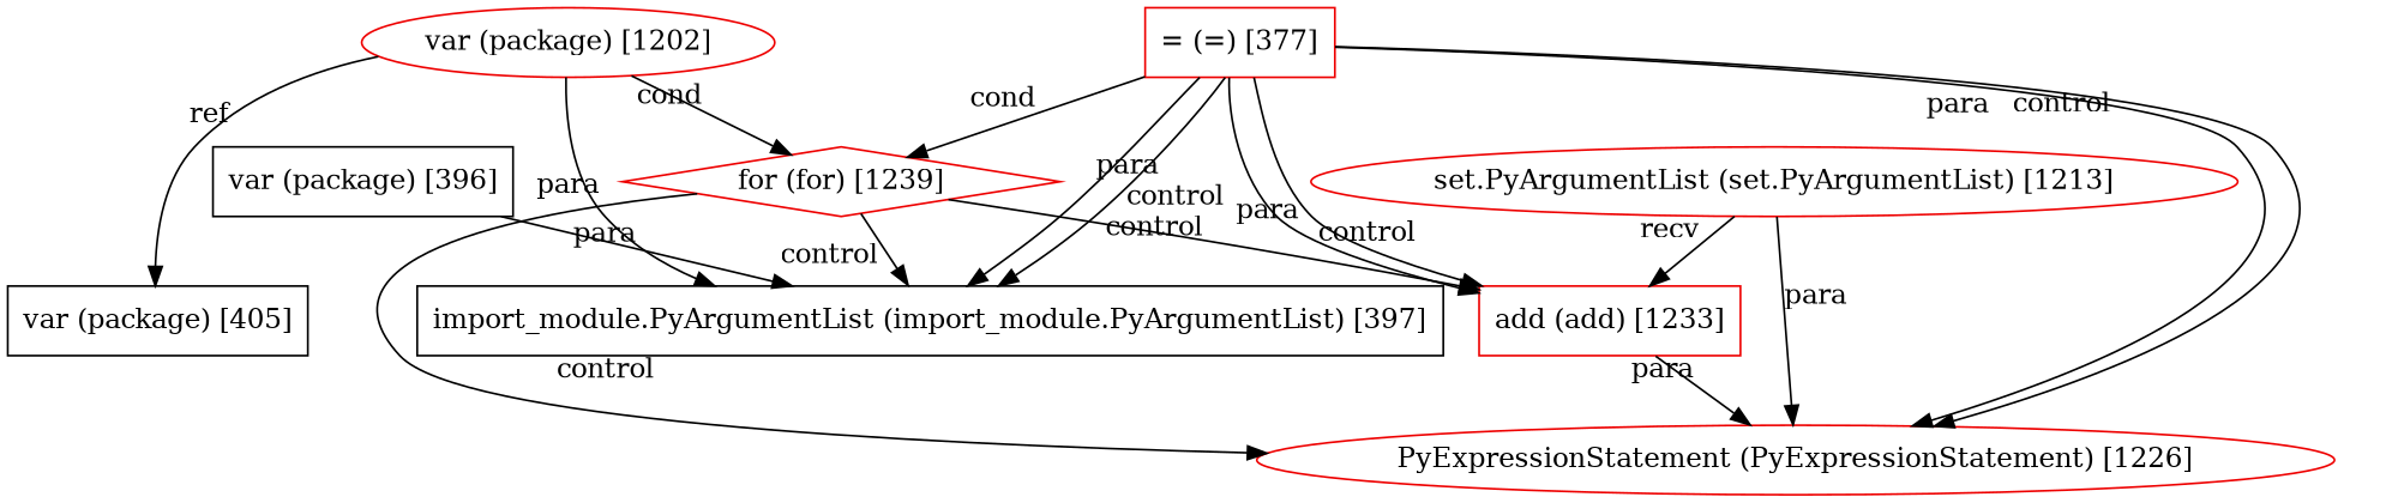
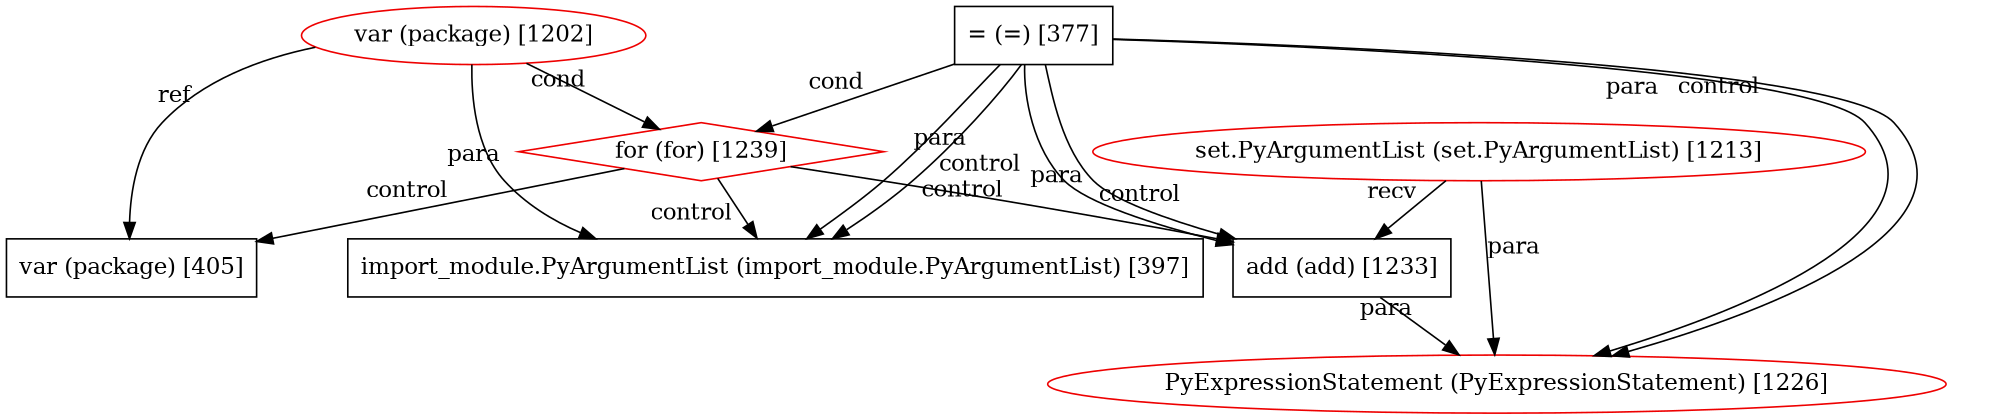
  digraph {
    node [color=red2 kind=null shape=null]
    edge [from_closure=true xlabel=para]
-   n1 [kind="func-call" label="add (add) [1233]" shape=box]
+   n1 [color=null kind="func-call" label="add (add) [1233]" shape=box]
    n2 [label="PyExpressionStatement (PyExpressionStatement) [1226]" shape=ellipse]
    n3 [label="for (for) [1239]" shape=diamond]
    n4 [color=null label="import_module.PyArgumentList (import_module.PyArgumentList) [397]" metadata=hanger]
    n5 [kind="variable-decl" label="var (package) [1202]" shape=ellipse]
    n6 [color=null label="var (package) [405]" metadata=hanger]
-   n7 [color=null label="var (package) [396]" metadata=hanger]
    n8 [label="set.PyArgumentList (set.PyArgumentList) [1213]" shape=ellipse]
-   n9 [label="= (=) [377]" metadata=hanger]
+   n9 [color=null label="= (=) [377]" metadata=hanger]
    n1 -> n2 [from_closure=null]
    n3 -> n1 [from_closure=null xlabel=control]
-   n3 -> n2 [from_closure=null xlabel=control]
+   n3 -> n6 [from_closure=null xlabel=control]
    n3 -> n4 [xlabel=control]
    n5 -> n3 [from_closure=null xlabel=cond]
    n5 -> n4
    n5 -> n6 [from_closure=false xlabel=ref]
-   n7 -> n4 [from_closure=false]
    n8 -> n1 [from_closure=null xlabel=recv]
    n8 -> n2 [from_closure=null]
    n9 -> n1
    n9 -> n1 [xlabel=control]
    n9 -> n2
    n9 -> n2 [xlabel=control]
    n9 -> n3 [xlabel=cond]
    n9 -> n4
    n9 -> n4 [xlabel=control]
  }
